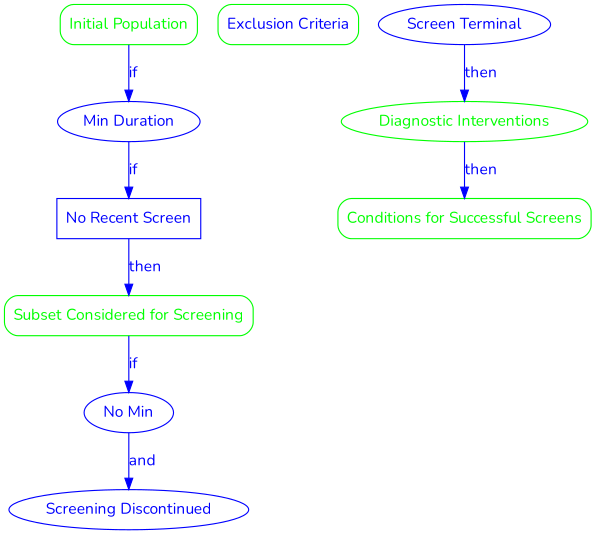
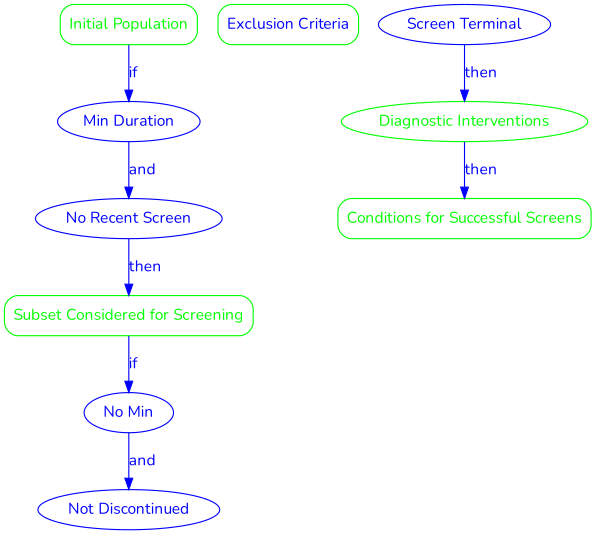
  digraph {
    fontname=Nunito
    rankdir=TB
    node [color=green fontcolor=blue fontname=Nunito shape=ellipse]
    edge [color=blue fontcolor=blue fontname=Nunito]
    n1 [fontcolor=green label="Initial Population" shape=box style=rounded]
    n2 [color=blue label="Min Duration"]
-   n3 [color=blue label="No Recent Screen" shape=box]
+   n3 [color=blue label="No Recent Screen"]
    n4 [fontcolor=green label="Subset Considered for Screening" shape=box style=rounded]
    n5 [color=blue label="No Min"]
-   n6 [color=blue label="Screening Discontinued"]
+   n6 [color=blue label="Not Discontinued"]
    n7 [label="Exclusion Criteria" shape=box style=rounded]
    n8 [fontcolor=green label="Diagnostic Interventions" style=rounded]
    n9 [fontcolor=green label="Conditions for Successful Screens" shape=box style=rounded]
    n10 [color=blue label="Screen Terminal"]
    n1 -> n2 [label=if]
-   n2 -> n3 [label=if]
+   n2 -> n3 [label=and]
    n3 -> n4 [label=then]
    n4 -> n5 [label=if]
    n5 -> n6 [label=and]
    n8 -> n9 [label=then]
    n10 -> n8 [label=then]
  }
